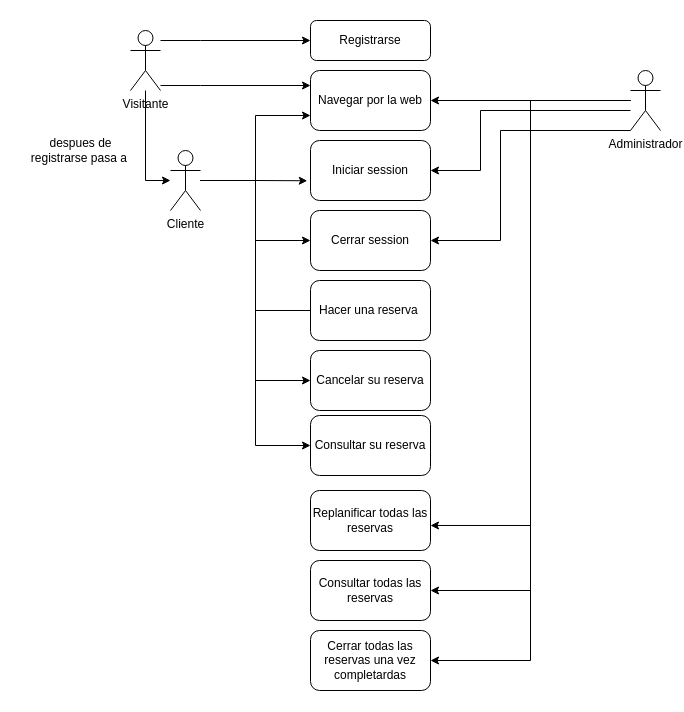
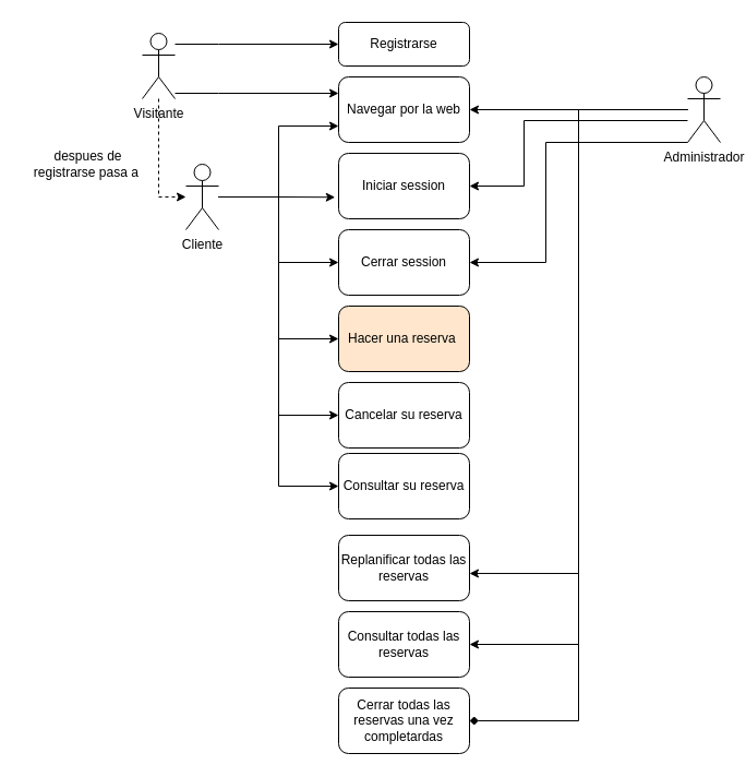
  <mxCell id="0" />
  <mxCell id="1" parent="0" />
  <mxCell id="2" style="edgeStyle=orthogonalEdgeStyle;rounded=0;orthogonalLoop=1;jettySize=auto;html=1;entryX=0;entryY=0.75;entryDx=0;entryDy=0;" edge="1" parent="1" source="7" target="18"><mxGeometry relative="1" as="geometry" /></mxCell>
  <mxCell id="3" style="edgeStyle=orthogonalEdgeStyle;rounded=0;orthogonalLoop=1;jettySize=auto;html=1;" edge="1" parent="1" source="7" target="21"><mxGeometry relative="1" as="geometry" /></mxCell>
- <mxCell id="4" style="edgeStyle=orthogonalEdgeStyle;rounded=0;orthogonalLoop=1;jettySize=auto;html=1;entryX=0;entryY=0.5;entryDx=0;entryDy=0;endArrow=none;" edge="1" parent="1" source="7" target="24"><mxGeometry relative="1" as="geometry" /></mxCell>
+ <mxCell id="4" style="edgeStyle=orthogonalEdgeStyle;rounded=0;orthogonalLoop=1;jettySize=auto;html=1;entryX=0;entryY=0.5;entryDx=0;entryDy=0;" edge="1" parent="1" source="7" target="24"><mxGeometry relative="1" as="geometry" /></mxCell>
  <mxCell id="5" style="edgeStyle=orthogonalEdgeStyle;rounded=0;orthogonalLoop=1;jettySize=auto;html=1;entryX=0;entryY=0.5;entryDx=0;entryDy=0;" edge="1" parent="1" source="7" target="25"><mxGeometry relative="1" as="geometry" /></mxCell>
  <mxCell id="6" style="edgeStyle=orthogonalEdgeStyle;rounded=0;orthogonalLoop=1;jettySize=auto;html=1;entryX=0;entryY=0.5;entryDx=0;entryDy=0;" edge="1" parent="1" source="7" target="28"><mxGeometry relative="1" as="geometry" /></mxCell>
  <mxCell id="7" value="Cliente" style="shape=umlActor;verticalLabelPosition=bottom;verticalAlign=top;html=1;outlineConnect=0;" vertex="1" parent="1"><mxGeometry x="170" y="150" width="30" height="60" as="geometry" /></mxCell>
  <mxCell id="8" value="" style="edgeStyle=orthogonalEdgeStyle;rounded=0;orthogonalLoop=1;jettySize=auto;html=1;" edge="1" parent="1" source="11" target="19"><mxGeometry relative="1" as="geometry"><Array as="points"><mxPoint x="200" y="40" /><mxPoint x="200" y="40" /></Array></mxGeometry></mxCell>
- <mxCell id="9" style="edgeStyle=orthogonalEdgeStyle;rounded=0;orthogonalLoop=1;jettySize=auto;html=1;" edge="1" parent="1" source="11" target="7"><mxGeometry relative="1" as="geometry"><Array as="points"><mxPoint x="145" y="180" /></Array></mxGeometry></mxCell>
+ <mxCell id="9" style="edgeStyle=orthogonalEdgeStyle;rounded=0;orthogonalLoop=1;jettySize=auto;html=1;dashed=1;" edge="1" parent="1" source="11" target="7"><mxGeometry relative="1" as="geometry"><Array as="points"><mxPoint x="145" y="180" /></Array></mxGeometry></mxCell>
  <mxCell id="10" style="edgeStyle=orthogonalEdgeStyle;rounded=0;orthogonalLoop=1;jettySize=auto;html=1;entryX=0;entryY=0.25;entryDx=0;entryDy=0;" edge="1" parent="1" source="11" target="18"><mxGeometry relative="1" as="geometry"><Array as="points"><mxPoint x="200" y="85" /><mxPoint x="200" y="85" /></Array></mxGeometry></mxCell>
  <mxCell id="11" value="&lt;div&gt;Visitante&lt;/div&gt;" style="shape=umlActor;verticalLabelPosition=bottom;verticalAlign=top;html=1;outlineConnect=0;" vertex="1" parent="1"><mxGeometry x="130" y="30" width="30" height="60" as="geometry" /></mxCell>
  <mxCell id="12" style="edgeStyle=orthogonalEdgeStyle;rounded=0;orthogonalLoop=1;jettySize=auto;html=1;entryX=1;entryY=0.5;entryDx=0;entryDy=0;" edge="1" parent="1" source="17" target="18"><mxGeometry relative="1" as="geometry" /></mxCell>
  <mxCell id="13" style="edgeStyle=orthogonalEdgeStyle;rounded=0;orthogonalLoop=1;jettySize=auto;html=1;entryX=1;entryY=0.5;entryDx=0;entryDy=0;" edge="1" parent="1" source="17" target="20"><mxGeometry relative="1" as="geometry"><Array as="points"><mxPoint x="480" y="110" /><mxPoint x="480" y="170" /></Array></mxGeometry></mxCell>
  <mxCell id="14" style="edgeStyle=orthogonalEdgeStyle;rounded=0;orthogonalLoop=1;jettySize=auto;html=1;entryX=1;entryY=0.5;entryDx=0;entryDy=0;" edge="1" parent="1" source="17" target="21"><mxGeometry relative="1" as="geometry"><Array as="points"><mxPoint x="500" y="130" /><mxPoint x="500" y="240" /></Array></mxGeometry></mxCell>
  <mxCell id="15" style="edgeStyle=orthogonalEdgeStyle;rounded=0;orthogonalLoop=1;jettySize=auto;html=1;entryX=1;entryY=0.5;entryDx=0;entryDy=0;" edge="1" parent="1" source="17" target="29"><mxGeometry relative="1" as="geometry" /></mxCell>
- <mxCell id="16" style="edgeStyle=orthogonalEdgeStyle;rounded=0;orthogonalLoop=1;jettySize=auto;html=1;entryX=1;entryY=0.5;entryDx=0;entryDy=0;" edge="1" parent="1" source="17" target="30"><mxGeometry relative="1" as="geometry" /></mxCell>
+ <mxCell id="16" style="edgeStyle=orthogonalEdgeStyle;rounded=0;orthogonalLoop=1;jettySize=auto;html=1;entryX=1;entryY=0.5;entryDx=0;entryDy=0;endArrow=diamond;" edge="1" parent="1" source="17" target="30"><mxGeometry relative="1" as="geometry" /></mxCell>
  <mxCell id="17" value="Administrador" style="shape=umlActor;verticalLabelPosition=bottom;verticalAlign=top;html=1;outlineConnect=0;" vertex="1" parent="1"><mxGeometry x="630" y="70" width="30" height="60" as="geometry" /></mxCell>
  <mxCell id="18" value="Navegar por la web" style="rounded=1;whiteSpace=wrap;html=1;" vertex="1" parent="1"><mxGeometry x="310" y="70" width="120" height="60" as="geometry" /></mxCell>
  <mxCell id="19" value="Registrarse" style="rounded=1;whiteSpace=wrap;html=1;" vertex="1" parent="1"><mxGeometry x="310" y="20" width="120" height="40" as="geometry" /></mxCell>
  <mxCell id="20" value="Iniciar session" style="rounded=1;whiteSpace=wrap;html=1;" vertex="1" parent="1"><mxGeometry x="310" y="140" width="120" height="60" as="geometry" /></mxCell>
  <mxCell id="21" value="Cerrar session" style="rounded=1;whiteSpace=wrap;html=1;" vertex="1" parent="1"><mxGeometry x="310" y="210" width="120" height="60" as="geometry" /></mxCell>
  <mxCell id="22" style="edgeStyle=orthogonalEdgeStyle;rounded=0;orthogonalLoop=1;jettySize=auto;html=1;entryX=-0.027;entryY=0.671;entryDx=0;entryDy=0;entryPerimeter=0;" edge="1" parent="1" source="7" target="20"><mxGeometry relative="1" as="geometry" /></mxCell>
  <mxCell id="23" value="despues de &lt;br&gt;registrarse pasa a&amp;nbsp;" style="text;html=1;align=center;verticalAlign=middle;resizable=0;points=[];autosize=1;strokeColor=none;fillColor=none;" vertex="1" parent="1"><mxGeometry x="20" y="130" width="120" height="40" as="geometry" /></mxCell>
- <mxCell id="24" value="Hacer una reserva&amp;nbsp;" style="rounded=1;whiteSpace=wrap;html=1;" vertex="1" parent="1"><mxGeometry x="310" y="280" width="120" height="60" as="geometry" /></mxCell>
+ <mxCell id="24" value="Hacer una reserva&amp;nbsp;" style="rounded=1;whiteSpace=wrap;html=1;fillColor=#ffe6cc;" vertex="1" parent="1"><mxGeometry x="310" y="280" width="120" height="60" as="geometry" /></mxCell>
  <mxCell id="25" value="Cancelar su reserva" style="rounded=1;whiteSpace=wrap;html=1;" vertex="1" parent="1"><mxGeometry x="310" y="350" width="120" height="60" as="geometry" /></mxCell>
  <mxCell id="26" value="Replanificar todas las reservas" style="rounded=1;whiteSpace=wrap;html=1;" vertex="1" parent="1"><mxGeometry x="310" y="490" width="120" height="60" as="geometry" /></mxCell>
  <mxCell id="27" style="edgeStyle=orthogonalEdgeStyle;rounded=0;orthogonalLoop=1;jettySize=auto;html=1;entryX=1;entryY=0.583;entryDx=0;entryDy=0;entryPerimeter=0;" edge="1" parent="1" source="17" target="26"><mxGeometry relative="1" as="geometry" /></mxCell>
  <mxCell id="28" value="Consultar su reserva" style="rounded=1;whiteSpace=wrap;html=1;" vertex="1" parent="1"><mxGeometry x="310" y="415" width="120" height="60" as="geometry" /></mxCell>
  <mxCell id="29" value="Consultar todas las reservas" style="rounded=1;whiteSpace=wrap;html=1;" vertex="1" parent="1"><mxGeometry x="310" y="560" width="120" height="60" as="geometry" /></mxCell>
  <mxCell id="30" value="Cerrar todas las reservas una vez completardas" style="rounded=1;whiteSpace=wrap;html=1;" vertex="1" parent="1"><mxGeometry x="310" y="630" width="120" height="60" as="geometry" /></mxCell>
